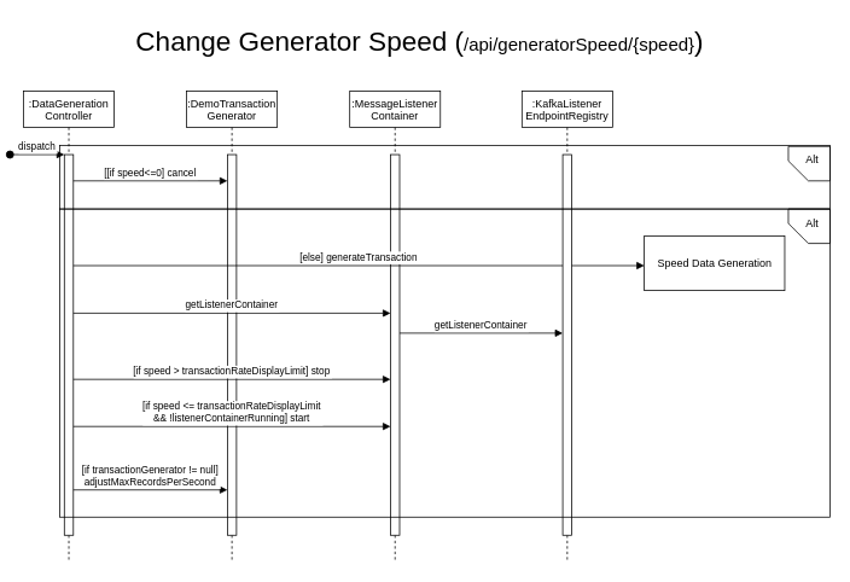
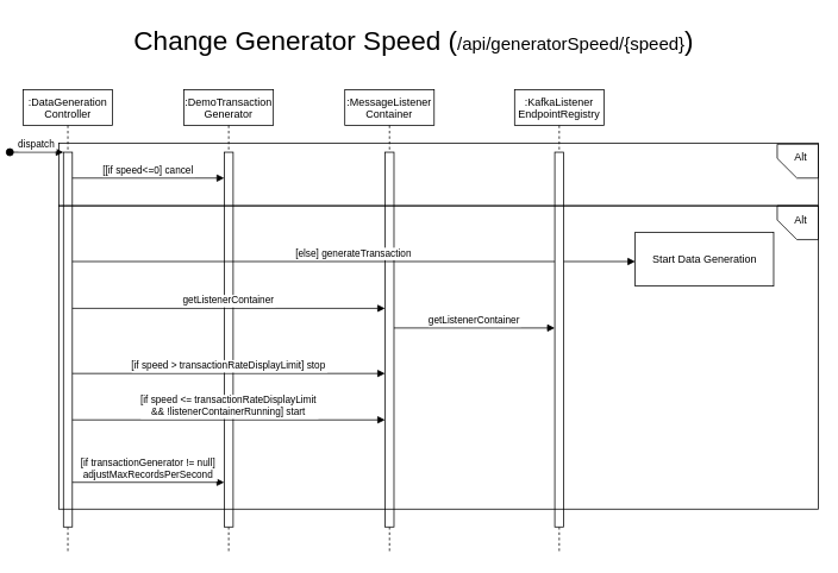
  <mxCell id="0" />
  <mxCell id="1" parent="0" />
  <mxCell id="2" value="" style="shape=card;whiteSpace=wrap;html=1;strokeWidth=1;fillColor=none;rotation=-90;size=22;" vertex="1" parent="1"><mxGeometry x="868.5" y="226" width="38" height="46" as="geometry" /></mxCell>
  <mxCell id="3" value="" style="shape=card;whiteSpace=wrap;html=1;strokeWidth=1;fillColor=none;rotation=-90;size=22;" vertex="1" parent="1"><mxGeometry x="868.5" y="157" width="38" height="46" as="geometry" /></mxCell>
  <mxCell id="4" value=":DataGeneration&#10;Controller" style="shape=umlLifeline;perimeter=lifelinePerimeter;container=1;collapsible=0;recursiveResize=0;rounded=0;shadow=0;strokeWidth=1;" vertex="1" parent="1"><mxGeometry x="20.5" y="100" width="100" height="520" as="geometry" /></mxCell>
  <mxCell id="5" value="" style="points=[];perimeter=orthogonalPerimeter;rounded=0;shadow=0;strokeWidth=1;" vertex="1" parent="4"><mxGeometry x="45" y="70" width="10" height="420" as="geometry" /></mxCell>
  <mxCell id="6" value="dispatch" style="verticalAlign=bottom;startArrow=oval;endArrow=block;startSize=8;shadow=0;strokeWidth=1;" edge="1" parent="4" target="5"><mxGeometry relative="1" as="geometry"><mxPoint x="-15" y="70" as="sourcePoint" /></mxGeometry></mxCell>
  <mxCell id="7" value=":DemoTransaction&#10;Generator" style="shape=umlLifeline;perimeter=lifelinePerimeter;container=1;collapsible=0;recursiveResize=0;rounded=0;shadow=0;strokeWidth=1;" vertex="1" parent="1"><mxGeometry x="200.5" y="100" width="100" height="520" as="geometry" /></mxCell>
  <mxCell id="8" value="" style="points=[];perimeter=orthogonalPerimeter;rounded=0;shadow=0;strokeWidth=1;" vertex="1" parent="7"><mxGeometry x="45" y="70" width="10" height="420" as="geometry" /></mxCell>
  <mxCell id="9" value="[[if speed&lt;=0] cancel" style="verticalAlign=bottom;endArrow=block;entryX=0;entryY=0;shadow=0;strokeWidth=1;" edge="1" parent="1"><mxGeometry relative="1" as="geometry"><mxPoint x="75.5" y="199" as="sourcePoint" /><mxPoint x="245.5" y="199" as="targetPoint" /></mxGeometry></mxCell>
  <mxCell id="10" value="&lt;font style=&quot;font-size: 30px&quot;&gt;Change Generator Speed (&lt;/font&gt;&lt;font style=&quot;font-size: 20px&quot;&gt;/api/generatorSpeed/{speed}&lt;/font&gt;&lt;font style=&quot;font-size: 30px&quot;&gt;)&lt;/font&gt;" style="text;html=1;strokeColor=none;fillColor=none;align=center;verticalAlign=middle;whiteSpace=wrap;rounded=0;" vertex="1" parent="1"><mxGeometry x="113" y="20" width="690" height="50" as="geometry" /></mxCell>
  <mxCell id="11" value="" style="rounded=0;whiteSpace=wrap;html=1;" vertex="1" parent="1"><mxGeometry x="705.5" y="260" width="155" height="60" as="geometry" /></mxCell>
- <mxCell id="12" value="Speed Data Generation" style="text;html=1;strokeColor=none;fillColor=none;align=center;verticalAlign=middle;whiteSpace=wrap;rounded=0;" vertex="1" parent="1"><mxGeometry x="705.5" y="281" width="155" height="20" as="geometry" /></mxCell>
+ <mxCell id="12" value="Start Data Generation" style="text;html=1;strokeColor=none;fillColor=none;align=center;verticalAlign=middle;whiteSpace=wrap;rounded=0;" vertex="1" parent="1"><mxGeometry x="705.5" y="281" width="155" height="20" as="geometry" /></mxCell>
  <mxCell id="13" value=":MessageListener&#10;Container" style="shape=umlLifeline;perimeter=lifelinePerimeter;container=1;collapsible=0;recursiveResize=0;rounded=0;shadow=0;strokeWidth=1;" vertex="1" parent="1"><mxGeometry x="380.5" y="100" width="100" height="520" as="geometry" /></mxCell>
  <mxCell id="14" value="" style="points=[];perimeter=orthogonalPerimeter;rounded=0;shadow=0;strokeWidth=1;" vertex="1" parent="13"><mxGeometry x="45" y="70" width="10" height="420" as="geometry" /></mxCell>
  <mxCell id="15" value="[else] generateTransaction" style="verticalAlign=bottom;endArrow=block;shadow=0;strokeWidth=1;" edge="1" parent="1"><mxGeometry relative="1" as="geometry"><mxPoint x="75.5" y="292.517" as="sourcePoint" /><mxPoint x="705.5" y="292.517" as="targetPoint" /></mxGeometry></mxCell>
  <mxCell id="16" value=":KafkaListener&#10;EndpointRegistry" style="shape=umlLifeline;perimeter=lifelinePerimeter;container=1;collapsible=0;recursiveResize=0;rounded=0;shadow=0;strokeWidth=1;" vertex="1" parent="1"><mxGeometry x="570.5" y="100" width="100" height="520" as="geometry" /></mxCell>
  <mxCell id="17" value="" style="points=[];perimeter=orthogonalPerimeter;rounded=0;shadow=0;strokeWidth=1;" vertex="1" parent="16"><mxGeometry x="45" y="70" width="10" height="420" as="geometry" /></mxCell>
  <mxCell id="18" value="getListenerContainer" style="verticalAlign=bottom;endArrow=block;shadow=0;strokeWidth=1;" edge="1" parent="1"><mxGeometry relative="1" as="geometry"><mxPoint x="75.5" y="345" as="sourcePoint" /><mxPoint x="425.5" y="345" as="targetPoint" /></mxGeometry></mxCell>
  <mxCell id="19" value="getListenerContainer" style="verticalAlign=bottom;endArrow=block;shadow=0;strokeWidth=1;" edge="1" parent="1"><mxGeometry relative="1" as="geometry"><mxPoint x="435.5" y="367" as="sourcePoint" /><mxPoint x="615.5" y="367" as="targetPoint" /></mxGeometry></mxCell>
  <mxCell id="20" value="Alt" style="text;html=1;strokeColor=none;fillColor=none;align=center;verticalAlign=middle;whiteSpace=wrap;rounded=0;" vertex="1" parent="1"><mxGeometry x="870.5" y="166" width="40" height="20" as="geometry" /></mxCell>
  <mxCell id="21" value="Alt" style="text;html=1;strokeColor=none;fillColor=none;align=center;verticalAlign=middle;whiteSpace=wrap;rounded=0;" vertex="1" parent="1"><mxGeometry x="870.5" y="237" width="40" height="20" as="geometry" /></mxCell>
  <mxCell id="22" value="" style="rounded=0;whiteSpace=wrap;html=1;strokeWidth=1;fillColor=none;" vertex="1" parent="1"><mxGeometry x="60.5" y="160" width="850" height="70" as="geometry" /></mxCell>
  <mxCell id="23" value="[if speed &gt; transactionRateDisplayLimit] stop" style="verticalAlign=bottom;endArrow=block;shadow=0;strokeWidth=1;" edge="1" parent="1"><mxGeometry relative="1" as="geometry"><mxPoint x="75.5" y="418" as="sourcePoint" /><mxPoint x="425.5" y="418" as="targetPoint" /></mxGeometry></mxCell>
  <mxCell id="24" value="[if speed &lt;= transactionRateDisplayLimit&#10;&amp;&amp; !listenerContainerRunning] start" style="verticalAlign=bottom;endArrow=block;shadow=0;strokeWidth=1;" edge="1" parent="1"><mxGeometry relative="1" as="geometry"><mxPoint x="75.5" y="470" as="sourcePoint" /><mxPoint x="425.5" y="470" as="targetPoint" /></mxGeometry></mxCell>
  <mxCell id="25" value="[if transactionGenerator != null] &#10;adjustMaxRecordsPerSecond" style="verticalAlign=bottom;endArrow=block;shadow=0;strokeWidth=1;" edge="1" parent="1" target="8"><mxGeometry relative="1" as="geometry"><mxPoint x="75.5" y="540" as="sourcePoint" /><mxPoint x="425.5" y="540" as="targetPoint" /></mxGeometry></mxCell>
  <mxCell id="26" value="" style="rounded=0;whiteSpace=wrap;html=1;strokeWidth=1;fillColor=none;" vertex="1" parent="1"><mxGeometry x="60.5" y="230" width="850" height="340" as="geometry" /></mxCell>
